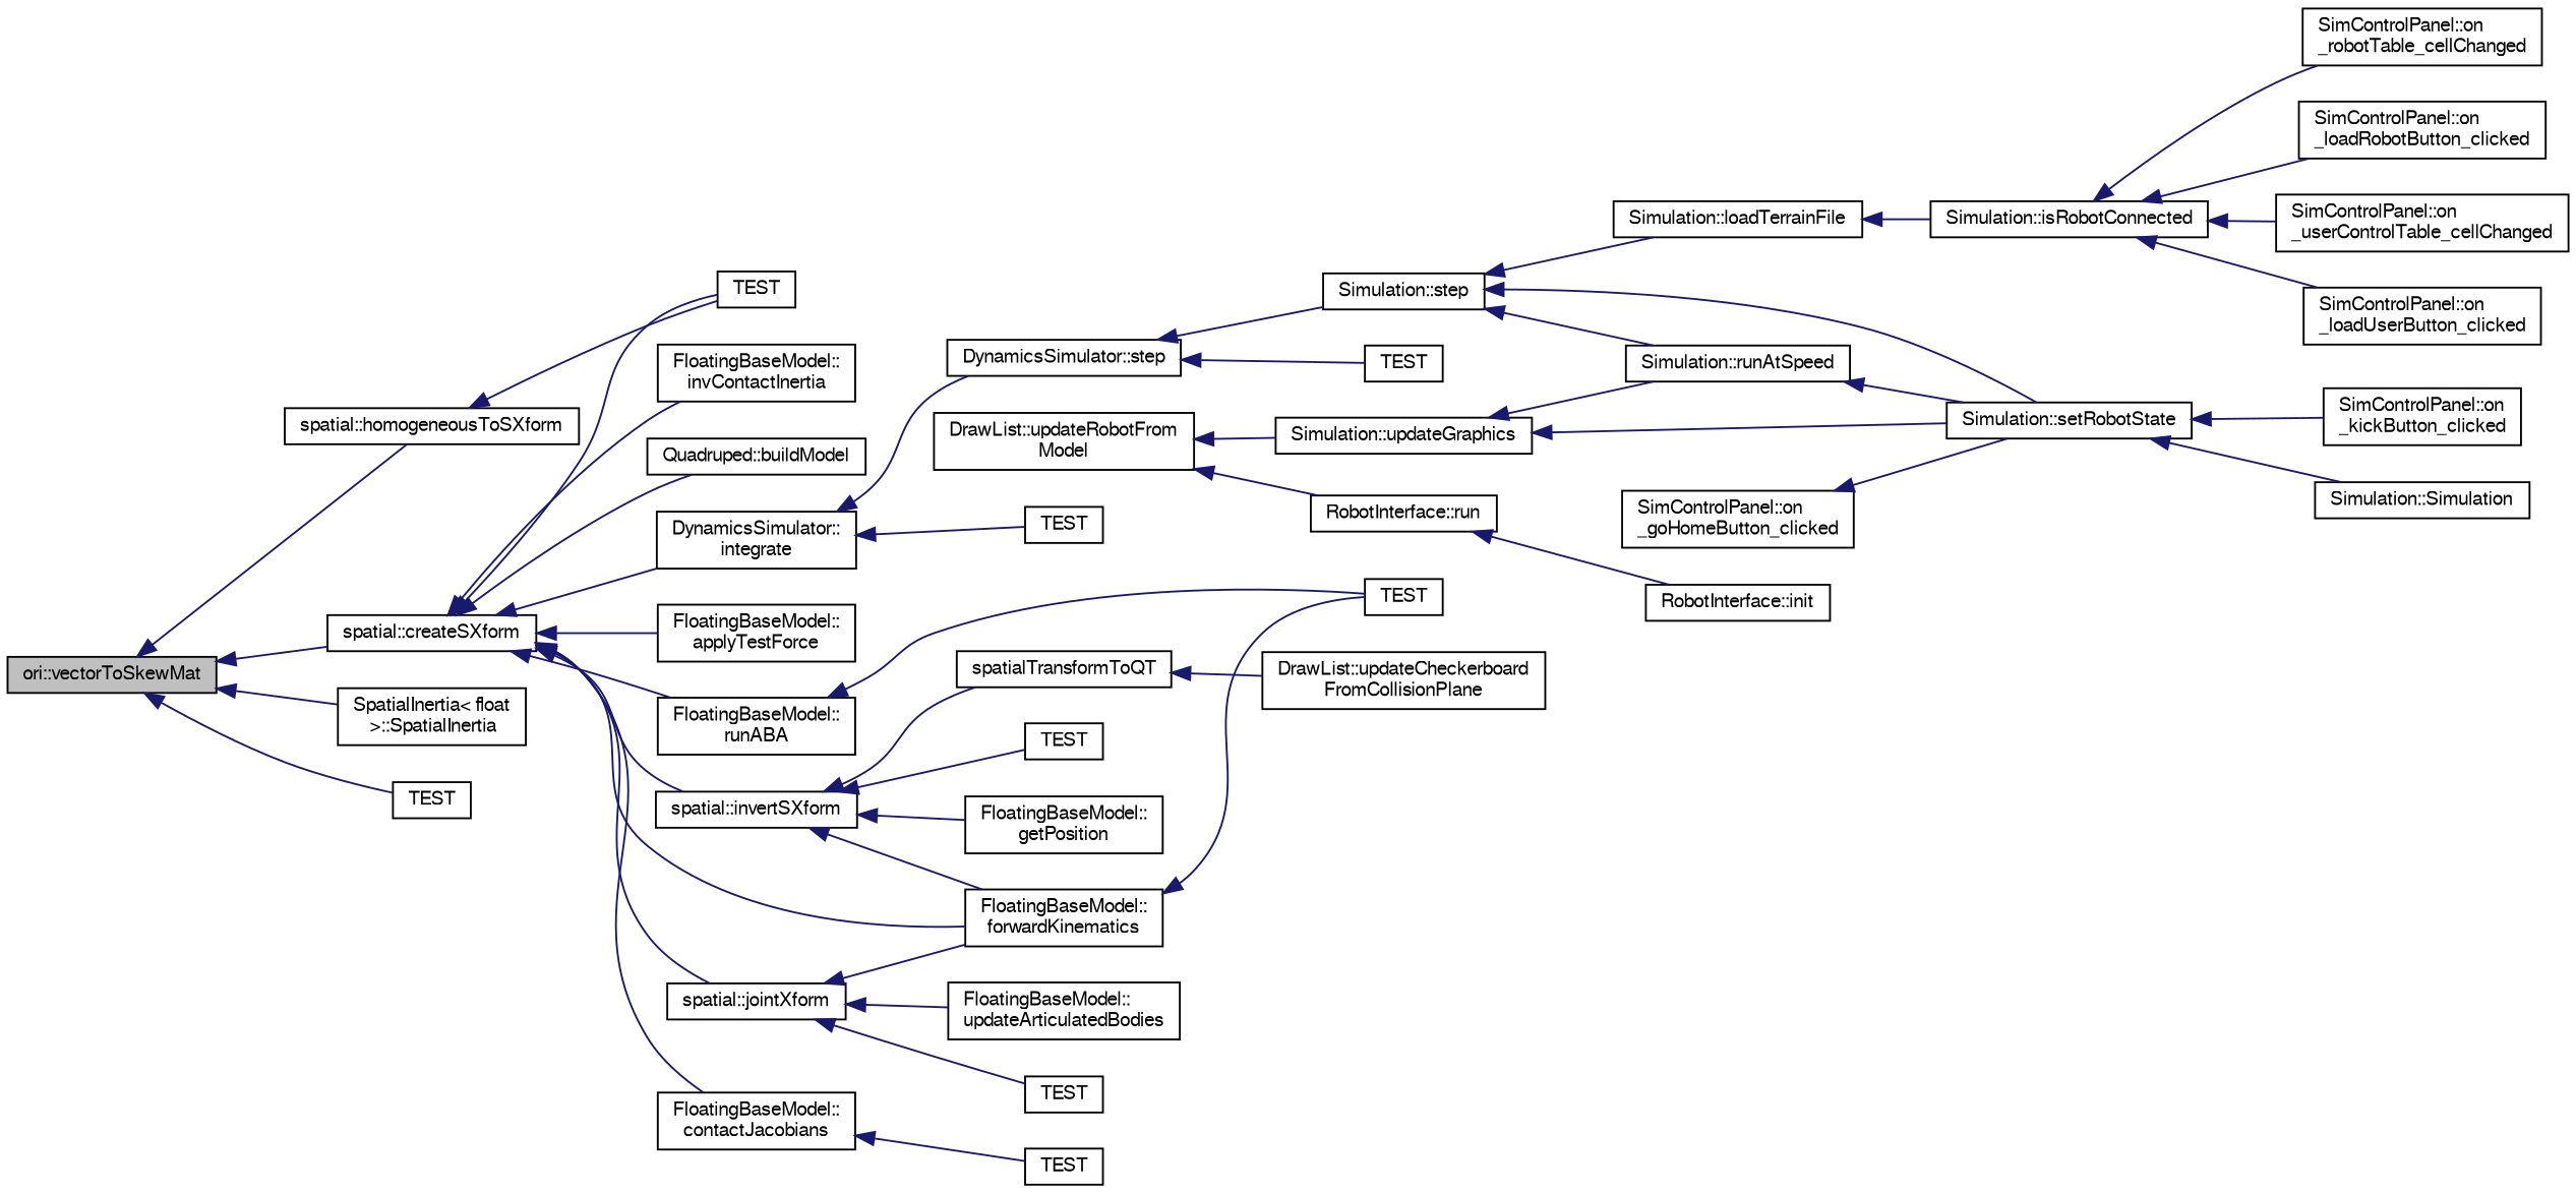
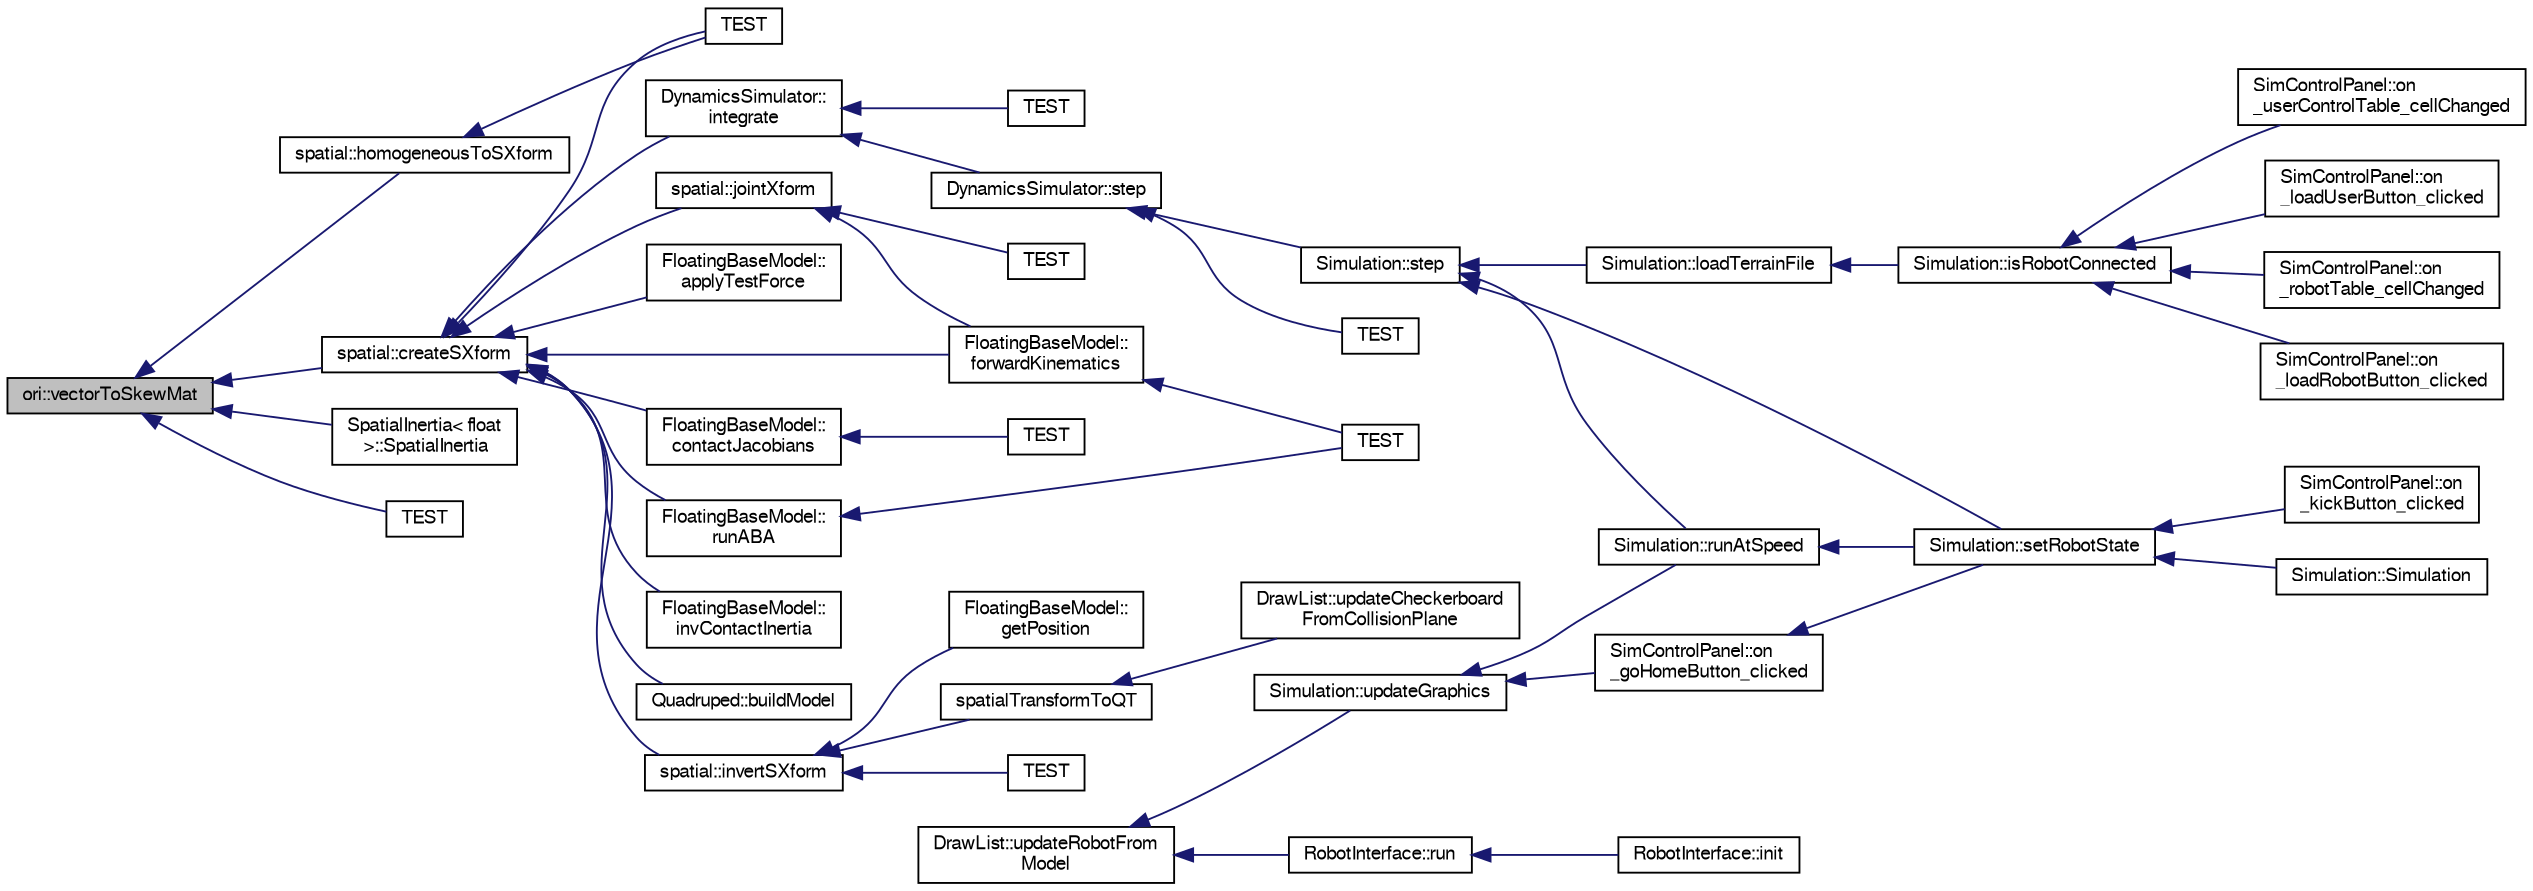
  digraph {
    rankdir=LR
    node [color=black fillcolor=white fontname=FreeSans fontsize=10 shape=record style=filled]
    edge [color=midnightblue dir=back fontname=FreeSans fontsize=10 labelfontname=FreeSans labelfontsize=10 style=solid]
    n1 [fillcolor=grey75 fontcolor=black height=0.2 label="ori::vectorToSkewMat" width=0.4]
    n2 [height=0.2 label="spatial::homogeneousToSXform" width=0.4]
    n3 [height=0.2 label="spatial::createSXform" width=0.4]
    n4 [height=0.2 label="SpatialInertia\< float\l \>::SpatialInertia" width=0.4]
    n5 [height=0.2 label=TEST width=0.4]
    n6 [height=0.2 label=TEST width=0.4]
    n7 [height=0.2 label="DynamicsSimulator::\lintegrate" width=0.4]
    n8 [height=0.2 label="FloatingBaseModel::\lapplyTestForce" width=0.4]
    n9 [height=0.2 label="FloatingBaseModel::\lforwardKinematics" width=0.4]
    n10 [height=0.2 label="FloatingBaseModel::\lcontactJacobians" width=0.4]
    n11 [height=0.2 label="FloatingBaseModel::\lrunABA" width=0.4]
    n12 [height=0.2 label="FloatingBaseModel::\linvContactInertia" width=0.4]
    n13 [height=0.2 label="Quadruped::buildModel" width=0.4]
    n14 [height=0.2 label="spatial::invertSXform" width=0.4]
    n15 [height=0.2 label="spatial::jointXform" width=0.4]
    n16 [height=0.2 label="DynamicsSimulator::step" width=0.4]
    n17 [height=0.2 label=TEST width=0.4]
    n18 [height=0.2 label=TEST width=0.4]
    n19 [height=0.2 label=TEST width=0.4]
    n20 [height=0.2 label="FloatingBaseModel::\lgetPosition" width=0.4]
    n21 [height=0.2 label=spatialTransformToQT width=0.4]
    n22 [height=0.2 label=TEST width=0.4]
-   n23 [height=0.2 label="FloatingBaseModel::\lupdateArticulatedBodies" width=0.4]
    n24 [height=0.2 label=TEST width=0.4]
    n25 [height=0.2 label="Simulation::step" width=0.4]
    n26 [height=0.2 label=TEST width=0.4]
    n27 [height=0.2 label="Simulation::runAtSpeed" width=0.4]
    n28 [height=0.2 label="Simulation::setRobotState" width=0.4]
    n29 [height=0.2 label="Simulation::loadTerrainFile" width=0.4]
    n30 [height=0.2 label="SimControlPanel::on\l_kickButton_clicked" width=0.4]
    n31 [height=0.2 label="Simulation::Simulation" width=0.4]
    n32 [height=0.2 label="Simulation::isRobotConnected" width=0.4]
    n33 [height=0.2 label="SimControlPanel::on\l_goHomeButton_clicked" width=0.4]
    n34 [height=0.2 label="SimControlPanel::on\l_robotTable_cellChanged" width=0.4]
    n35 [height=0.2 label="SimControlPanel::on\l_loadRobotButton_clicked" width=0.4]
    n36 [height=0.2 label="SimControlPanel::on\l_userControlTable_cellChanged" width=0.4]
    n37 [height=0.2 label="SimControlPanel::on\l_loadUserButton_clicked" width=0.4]
    n38 [height=0.2 label="DrawList::updateCheckerboard\lFromCollisionPlane" width=0.4]
    n39 [height=0.2 label="DrawList::updateRobotFrom\lModel" width=0.4]
    n40 [height=0.2 label="RobotInterface::run" width=0.4]
    n41 [height=0.2 label="Simulation::updateGraphics" width=0.4]
    n42 [height=0.2 label="RobotInterface::init" width=0.4]
    n1 -> n2
    n1 -> n3
    n1 -> n4
    n1 -> n5
    n2 -> n6
    n3 -> n6
    n3 -> n7
    n3 -> n8
    n3 -> n9
    n3 -> n10
    n3 -> n11
    n3 -> n12
    n3 -> n13
    n3 -> n14
    n3 -> n15
    n7 -> n16
    n7 -> n17
    n9 -> n18
    n10 -> n19
    n11 -> n18
-   n14 -> n9
    n14 -> n20
    n14 -> n21
    n14 -> n22
    n15 -> n9
-   n15 -> n23
    n15 -> n24
    n16 -> n25
    n16 -> n26
    n21 -> n38
    n25 -> n27
    n25 -> n28
    n25 -> n29
    n27 -> n28
    n28 -> n30
    n28 -> n31
    n29 -> n32
    n32 -> n34
    n32 -> n35
    n32 -> n36
    n32 -> n37
    n33 -> n28
    n39 -> n40
    n39 -> n41
    n40 -> n42
    n41 -> n27
-   n41 -> n28
+   n41 -> n33
  }
